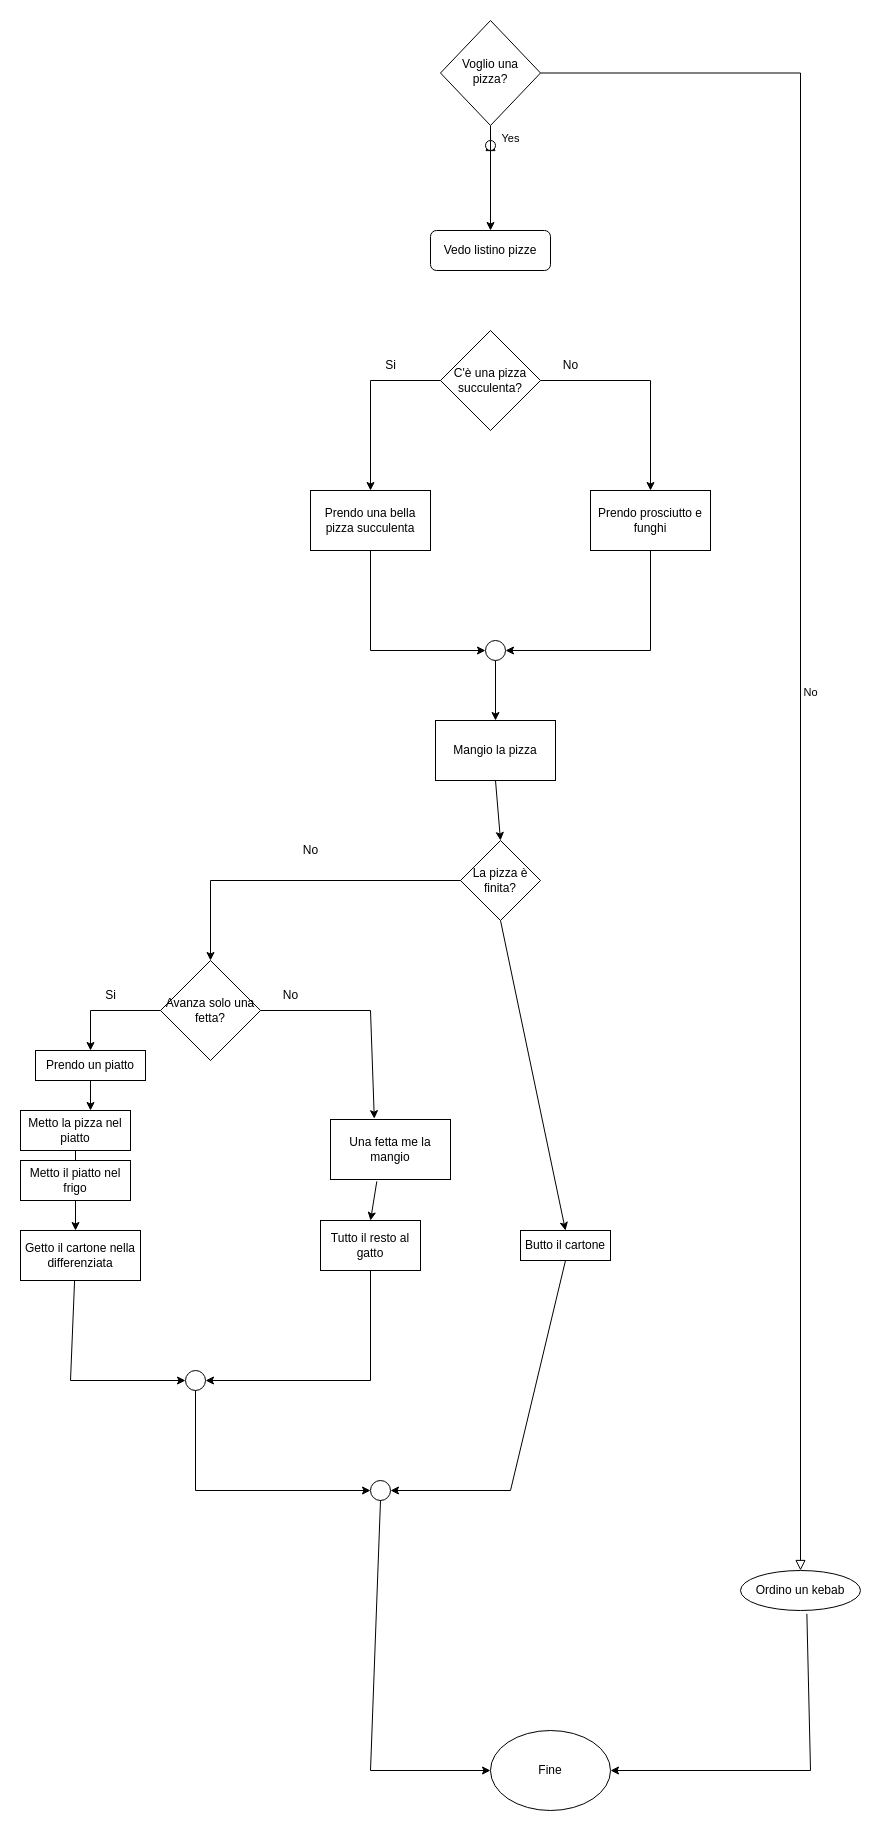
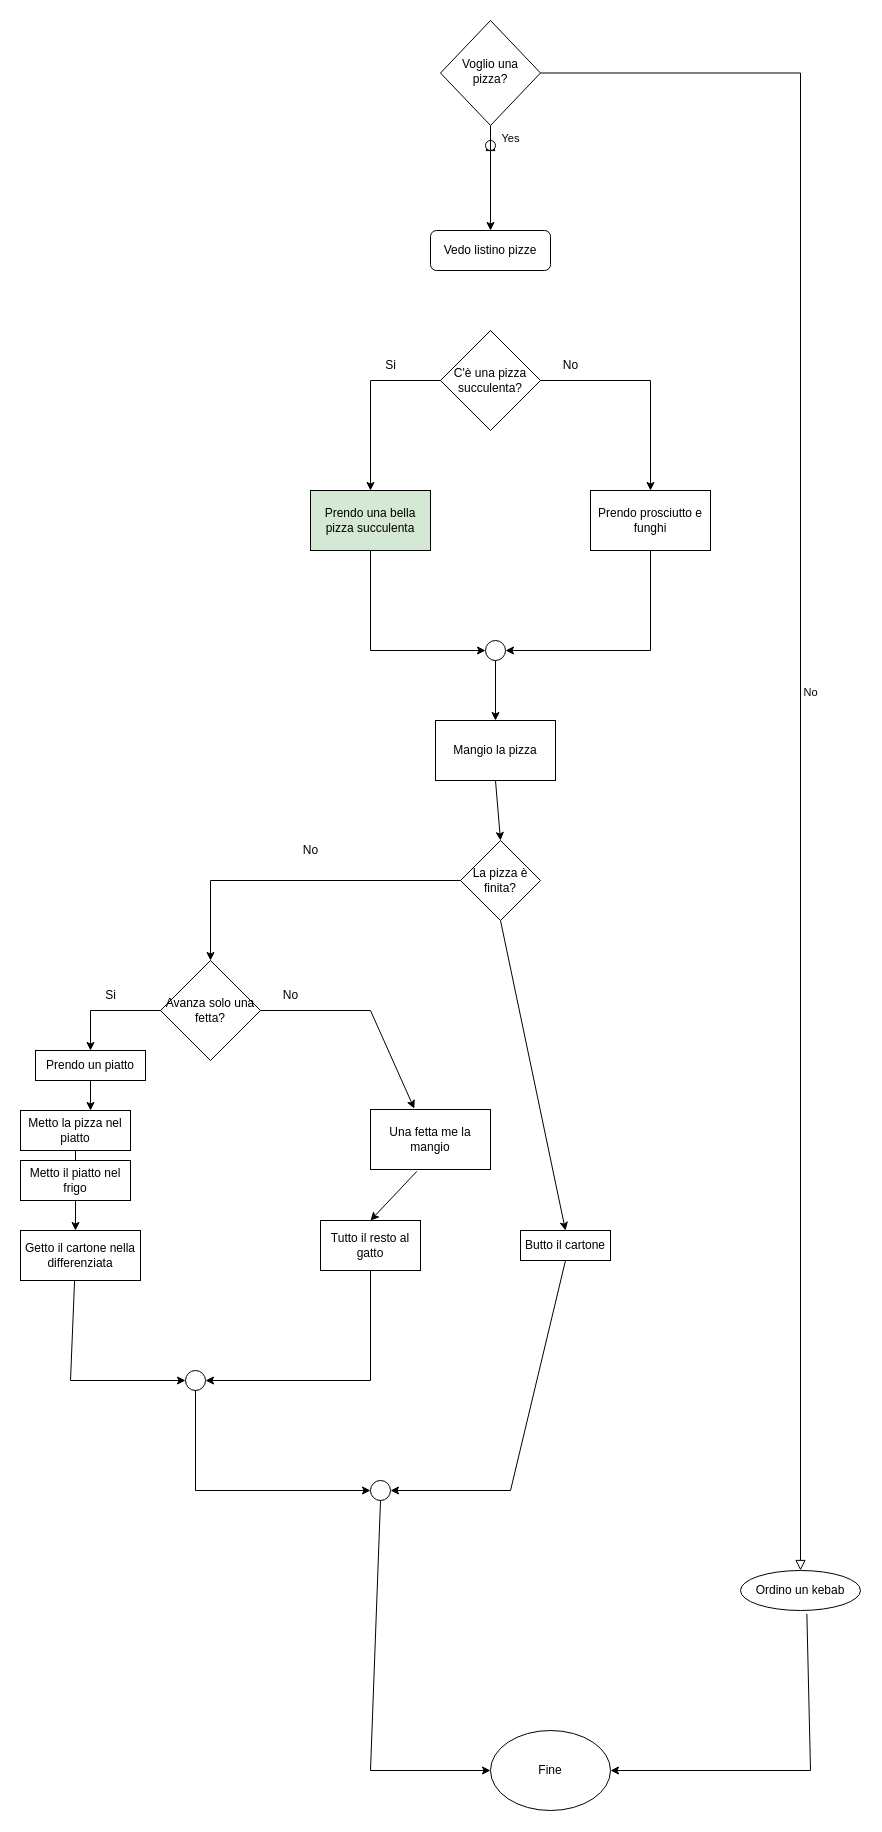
  <mxCell id="0" />
  <mxCell id="1" parent="0" />
  <mxCell id="2" value="Yes" style="rounded=0;html=1;jettySize=auto;orthogonalLoop=1;fontSize=11;endArrow=block;endFill=0;endSize=8;strokeWidth=1;shadow=0;labelBackgroundColor=none;edgeStyle=orthogonalEdgeStyle;" parent="1" source="4" edge="1"><mxGeometry y="20" relative="1" as="geometry"><mxPoint as="offset" /><mxPoint x="490" y="140" as="targetPoint" /></mxGeometry></mxCell>
  <mxCell id="3" value="No" style="edgeStyle=orthogonalEdgeStyle;rounded=0;html=1;jettySize=auto;orthogonalLoop=1;fontSize=11;endArrow=block;endFill=0;endSize=8;strokeWidth=1;shadow=0;labelBackgroundColor=none;" parent="1" source="4" target="5" edge="1"><mxGeometry y="10" relative="1" as="geometry"><mxPoint as="offset" /></mxGeometry></mxCell>
  <mxCell id="4" value="Voglio una pizza?" style="rhombus;whiteSpace=wrap;html=1;shadow=0;fontFamily=Helvetica;fontSize=12;align=center;strokeWidth=1;spacing=6;spacingTop=-4;" parent="1" vertex="1"><mxGeometry x="440" y="20" width="100" height="105" as="geometry" /></mxCell>
  <mxCell id="5" value="Ordino un kebab" style="ellipse;whiteSpace=wrap;html=1;fontSize=12;glass=0;strokeWidth=1;shadow=0;" parent="1" vertex="1"><mxGeometry x="740" y="1570" width="120" height="40" as="geometry" /></mxCell>
  <mxCell id="6" value="Vedo listino pizze" style="rounded=1;whiteSpace=wrap;html=1;fontSize=12;glass=0;strokeWidth=1;shadow=0;" parent="1" vertex="1"><mxGeometry x="430" y="230" width="120" height="40" as="geometry" /></mxCell>
  <mxCell id="7" value="" style="edgeStyle=none;orthogonalLoop=1;jettySize=auto;html=1;rounded=0;entryX=0.5;entryY=0;entryDx=0;entryDy=0;startArrow=none;" edge="1" parent="1" source="8" target="6"><mxGeometry width="80" relative="1" as="geometry"><mxPoint x="490" y="150" as="sourcePoint" /><mxPoint x="544" y="190" as="targetPoint" /></mxGeometry></mxCell>
  <mxCell id="8" value="" style="ellipse;whiteSpace=wrap;html=1;aspect=fixed;" vertex="1" parent="1"><mxGeometry x="485" y="140" width="10" height="10" as="geometry" /></mxCell>
  <mxCell id="9" value="" style="edgeStyle=none;orthogonalLoop=1;jettySize=auto;html=1;rounded=0;entryX=0.5;entryY=0;entryDx=0;entryDy=0;endArrow=none;" edge="1" parent="1" target="8"><mxGeometry width="80" relative="1" as="geometry"><mxPoint x="490" y="150" as="sourcePoint" /><mxPoint x="490" y="230" as="targetPoint" /></mxGeometry></mxCell>
  <mxCell id="10" value="C'è una pizza succulenta?" style="rhombus;whiteSpace=wrap;html=1;" vertex="1" parent="1"><mxGeometry x="440" y="330" width="100" height="100" as="geometry" /></mxCell>
  <mxCell id="11" value="" style="edgeStyle=none;orthogonalLoop=1;jettySize=auto;html=1;rounded=0;exitX=1;exitY=0.5;exitDx=0;exitDy=0;" edge="1" parent="1" source="10"><mxGeometry width="80" relative="1" as="geometry"><mxPoint x="550" y="380" as="sourcePoint" /><mxPoint x="650" y="490" as="targetPoint" /><Array as="points"><mxPoint x="650" y="380" /></Array></mxGeometry></mxCell>
  <mxCell id="12" value="" style="edgeStyle=none;orthogonalLoop=1;jettySize=auto;html=1;rounded=0;exitX=0;exitY=0.5;exitDx=0;exitDy=0;" edge="1" parent="1" source="10"><mxGeometry width="80" relative="1" as="geometry"><mxPoint x="380" y="350" as="sourcePoint" /><mxPoint x="370" y="490" as="targetPoint" /><Array as="points"><mxPoint x="370" y="380" /></Array></mxGeometry></mxCell>
  <mxCell id="13" value="Si" style="text;html=1;align=center;verticalAlign=middle;resizable=0;points=[];autosize=1;strokeColor=none;fillColor=none;" vertex="1" parent="1"><mxGeometry x="375" y="350" width="30" height="30" as="geometry" /></mxCell>
  <mxCell id="14" value="No" style="text;html=1;align=center;verticalAlign=middle;resizable=0;points=[];autosize=1;strokeColor=none;fillColor=none;" vertex="1" parent="1"><mxGeometry x="550" y="350" width="40" height="30" as="geometry" /></mxCell>
- <mxCell id="15" value="Prendo una bella pizza succulenta" style="whiteSpace=wrap;html=1;" vertex="1" parent="1"><mxGeometry x="310" y="490" width="120" height="60" as="geometry" /></mxCell>
+ <mxCell id="15" value="Prendo una bella pizza succulenta" style="whiteSpace=wrap;html=1;fillColor=#d5e8d4;" vertex="1" parent="1"><mxGeometry x="310" y="490" width="120" height="60" as="geometry" /></mxCell>
  <mxCell id="16" value="Prendo prosciutto e funghi" style="rounded=0;whiteSpace=wrap;html=1;" vertex="1" parent="1"><mxGeometry x="590" y="490" width="120" height="60" as="geometry" /></mxCell>
  <mxCell id="17" value="" style="edgeStyle=none;orthogonalLoop=1;jettySize=auto;html=1;rounded=0;exitX=0.5;exitY=1;exitDx=0;exitDy=0;" edge="1" parent="1" source="15" target="19"><mxGeometry width="80" relative="1" as="geometry"><mxPoint x="370" y="570" as="sourcePoint" /><mxPoint x="490" y="650" as="targetPoint" /><Array as="points"><mxPoint x="370" y="650" /></Array></mxGeometry></mxCell>
  <mxCell id="18" value="" style="edgeStyle=none;orthogonalLoop=1;jettySize=auto;html=1;rounded=0;exitX=0.5;exitY=1;exitDx=0;exitDy=0;" edge="1" parent="1" source="16" target="19"><mxGeometry width="80" relative="1" as="geometry"><mxPoint x="640" y="600" as="sourcePoint" /><mxPoint x="500" y="650" as="targetPoint" /><Array as="points"><mxPoint x="650" y="650" /></Array></mxGeometry></mxCell>
  <mxCell id="19" value="" style="ellipse;whiteSpace=wrap;html=1;aspect=fixed;" vertex="1" parent="1"><mxGeometry x="485" y="640" width="20" height="20" as="geometry" /></mxCell>
  <mxCell id="20" value="" style="edgeStyle=none;orthogonalLoop=1;jettySize=auto;html=1;rounded=0;exitX=0.5;exitY=1;exitDx=0;exitDy=0;" edge="1" parent="1" source="19"><mxGeometry width="80" relative="1" as="geometry"><mxPoint x="500" y="730" as="sourcePoint" /><mxPoint x="495" y="720" as="targetPoint" /><Array as="points" /></mxGeometry></mxCell>
  <mxCell id="21" value="Mangio la pizza" style="rounded=0;whiteSpace=wrap;html=1;" vertex="1" parent="1"><mxGeometry x="435" y="720" width="120" height="60" as="geometry" /></mxCell>
  <mxCell id="22" value="" style="edgeStyle=none;orthogonalLoop=1;jettySize=auto;html=1;rounded=0;exitX=0.5;exitY=1;exitDx=0;exitDy=0;entryX=0.5;entryY=0;entryDx=0;entryDy=0;" edge="1" parent="1" source="21" target="39"><mxGeometry width="80" relative="1" as="geometry"><mxPoint x="500" y="790" as="sourcePoint" /><mxPoint x="490" y="830" as="targetPoint" /><Array as="points" /></mxGeometry></mxCell>
  <mxCell id="23" value="Avanza solo una fetta?" style="rhombus;whiteSpace=wrap;html=1;" vertex="1" parent="1"><mxGeometry x="160" y="960" width="100" height="100" as="geometry" /></mxCell>
  <mxCell id="24" value="" style="edgeStyle=none;orthogonalLoop=1;jettySize=auto;html=1;rounded=0;exitX=1;exitY=0.5;exitDx=0;exitDy=0;entryX=0.365;entryY=-0.014;entryDx=0;entryDy=0;entryPerimeter=0;" edge="1" parent="1" source="23" target="29"><mxGeometry width="80" relative="1" as="geometry"><mxPoint x="270" y="1010" as="sourcePoint" /><mxPoint x="370.04" y="1117.48" as="targetPoint" /><Array as="points"><mxPoint x="370" y="1010" /></Array></mxGeometry></mxCell>
  <mxCell id="25" value="" style="edgeStyle=none;orthogonalLoop=1;jettySize=auto;html=1;rounded=0;exitX=0;exitY=0.5;exitDx=0;exitDy=0;entryX=0.5;entryY=0;entryDx=0;entryDy=0;" edge="1" parent="1" source="23" target="28"><mxGeometry width="80" relative="1" as="geometry"><mxPoint x="100" y="980" as="sourcePoint" /><mxPoint y="1120" as="targetPoint" x="90" /><Array as="points"><mxPoint y="1010" x="90" /></Array></mxGeometry></mxCell>
  <mxCell id="26" value="Si" style="text;html=1;align=center;verticalAlign=middle;resizable=0;points=[];autosize=1;strokeColor=none;fillColor=none;" vertex="1" parent="1"><mxGeometry x="95" y="980" width="30" height="30" as="geometry" /></mxCell>
  <mxCell id="27" value="No" style="text;html=1;align=center;verticalAlign=middle;resizable=0;points=[];autosize=1;strokeColor=none;fillColor=none;" vertex="1" parent="1"><mxGeometry x="270" y="980" width="40" height="30" as="geometry" /></mxCell>
  <mxCell id="28" value="Prendo un piatto" style="whiteSpace=wrap;html=1;" vertex="1" parent="1"><mxGeometry x="35" y="1050" width="110" height="30" as="geometry" /></mxCell>
- <mxCell id="29" value="Una fetta me la mangio" style="rounded=0;whiteSpace=wrap;html=1;" vertex="1" parent="1"><mxGeometry x="330" y="1119" width="120" height="60" as="geometry" /></mxCell>
+ <mxCell id="29" value="Una fetta me la mangio" style="rounded=0;whiteSpace=wrap;html=1;" vertex="1" parent="1"><mxGeometry x="370" y="1109" width="120" height="60" as="geometry" /></mxCell>
  <mxCell id="30" value="" style="edgeStyle=none;orthogonalLoop=1;jettySize=auto;html=1;rounded=0;exitX=0.451;exitY=0.983;exitDx=0;exitDy=0;exitPerimeter=0;" edge="1" parent="1" source="38" target="32"><mxGeometry width="80" relative="1" as="geometry"><mxPoint x="70" y="1340" as="sourcePoint" /><mxPoint x="190" y="1380" as="targetPoint" /><Array as="points"><mxPoint x="70" y="1380" /></Array></mxGeometry></mxCell>
  <mxCell id="31" value="" style="edgeStyle=none;orthogonalLoop=1;jettySize=auto;html=1;rounded=0;exitX=0.5;exitY=1;exitDx=0;exitDy=0;exitPerimeter=0;" edge="1" parent="1" source="47" target="32"><mxGeometry width="80" relative="1" as="geometry"><mxPoint x="370" y="1280" as="sourcePoint" /><mxPoint x="220" y="1280" as="targetPoint" /><Array as="points"><mxPoint x="370" y="1380" /></Array></mxGeometry></mxCell>
  <mxCell id="32" value="" style="ellipse;whiteSpace=wrap;html=1;aspect=fixed;" vertex="1" parent="1"><mxGeometry x="185" y="1370" width="20" height="20" as="geometry" /></mxCell>
  <mxCell id="33" value="" style="edgeStyle=none;orthogonalLoop=1;jettySize=auto;html=1;rounded=0;exitX=0.5;exitY=1;exitDx=0;exitDy=0;" edge="1" parent="1" source="28"><mxGeometry width="80" relative="1" as="geometry"><mxPoint y="1110" as="sourcePoint" x="90" /><mxPoint y="1110" as="targetPoint" x="90" /><Array as="points" /></mxGeometry></mxCell>
  <mxCell id="34" value="Metto la pizza nel piatto" style="whiteSpace=wrap;html=1;" vertex="1" parent="1"><mxGeometry x="20" y="1110" width="110" height="40" as="geometry" /></mxCell>
  <mxCell id="35" value="" style="edgeStyle=none;orthogonalLoop=1;jettySize=auto;html=1;rounded=0;exitX=0.5;exitY=1;exitDx=0;exitDy=0;" edge="1" parent="1" source="34"><mxGeometry width="80" relative="1" as="geometry"><mxPoint x="70" y="1190" as="sourcePoint" /><mxPoint x="75" y="1170" as="targetPoint" /><Array as="points" /></mxGeometry></mxCell>
  <mxCell id="36" value="Metto il piatto nel frigo" style="whiteSpace=wrap;html=1;" vertex="1" parent="1"><mxGeometry x="20" y="1160" width="110" height="40" as="geometry" /></mxCell>
  <mxCell id="37" value="" style="edgeStyle=none;orthogonalLoop=1;jettySize=auto;html=1;rounded=0;exitX=0.5;exitY=1;exitDx=0;exitDy=0;" edge="1" parent="1" source="36"><mxGeometry width="80" relative="1" as="geometry"><mxPoint x="80" y="1210" as="sourcePoint" /><mxPoint x="75" y="1230" as="targetPoint" /><Array as="points" /></mxGeometry></mxCell>
  <mxCell id="38" value="Getto il cartone nella differenziata" style="whiteSpace=wrap;html=1;" vertex="1" parent="1"><mxGeometry x="20" y="1230" width="120" height="50" as="geometry" /></mxCell>
  <mxCell id="39" value="La pizza è finita?" style="rhombus;whiteSpace=wrap;html=1;" vertex="1" parent="1"><mxGeometry x="460" y="840" width="80" height="80" as="geometry" /></mxCell>
  <mxCell id="40" value="" style="edgeStyle=none;orthogonalLoop=1;jettySize=auto;html=1;rounded=0;entryX=0.5;entryY=0;entryDx=0;entryDy=0;" edge="1" parent="1" source="39" target="23"><mxGeometry width="80" relative="1" as="geometry"><mxPoint x="360" y="850" as="sourcePoint" /><mxPoint x="440" y="850" as="targetPoint" /><Array as="points"><mxPoint x="210" y="880" /></Array></mxGeometry></mxCell>
  <mxCell id="41" value="No" style="text;html=1;align=center;verticalAlign=middle;resizable=0;points=[];autosize=1;strokeColor=none;fillColor=none;" vertex="1" parent="1"><mxGeometry x="290" y="835" width="40" height="30" as="geometry" /></mxCell>
  <mxCell id="42" value="" style="edgeStyle=none;orthogonalLoop=1;jettySize=auto;html=1;rounded=0;exitX=0.5;exitY=1;exitDx=0;exitDy=0;entryX=0.5;entryY=0;entryDx=0;entryDy=0;" edge="1" parent="1" source="39" target="44"><mxGeometry width="80" relative="1" as="geometry"><mxPoint x="520" y="960" as="sourcePoint" /><mxPoint x="500" y="1230" as="targetPoint" /><Array as="points" /></mxGeometry></mxCell>
  <mxCell id="43" value="" style="edgeStyle=none;orthogonalLoop=1;jettySize=auto;html=1;rounded=0;exitX=0.5;exitY=1;exitDx=0;exitDy=0;entryX=0;entryY=0.5;entryDx=0;entryDy=0;" edge="1" parent="1" source="32" target="46"><mxGeometry width="80" relative="1" as="geometry"><mxPoint x="250" y="1580" as="sourcePoint" /><mxPoint x="360" y="1490" as="targetPoint" /><Array as="points"><mxPoint x="195" y="1490" /></Array></mxGeometry></mxCell>
  <mxCell id="44" value="Butto il cartone" style="whiteSpace=wrap;html=1;" vertex="1" parent="1"><mxGeometry x="520" y="1230" width="90" height="30" as="geometry" /></mxCell>
  <mxCell id="45" value="" style="edgeStyle=none;orthogonalLoop=1;jettySize=auto;html=1;rounded=0;exitX=0.5;exitY=1;exitDx=0;exitDy=0;" edge="1" parent="1" source="44" target="46"><mxGeometry width="80" relative="1" as="geometry"><mxPoint x="500" y="1310" as="sourcePoint" /><mxPoint x="390" y="1490" as="targetPoint" /><Array as="points"><mxPoint x="510" y="1490" /></Array></mxGeometry></mxCell>
  <mxCell id="46" value="" style="ellipse;whiteSpace=wrap;html=1;aspect=fixed;" vertex="1" parent="1"><mxGeometry x="370" y="1480" width="20" height="20" as="geometry" /></mxCell>
  <mxCell id="47" value="Tutto il resto al gatto" style="whiteSpace=wrap;html=1;" vertex="1" parent="1"><mxGeometry x="320" y="1220" width="100" height="50" as="geometry" /></mxCell>
  <mxCell id="48" value="" style="edgeStyle=none;orthogonalLoop=1;jettySize=auto;html=1;rounded=0;exitX=0.386;exitY=1.031;exitDx=0;exitDy=0;exitPerimeter=0;entryX=0.5;entryY=0;entryDx=0;entryDy=0;" edge="1" parent="1" source="29" target="47"><mxGeometry width="80" relative="1" as="geometry"><mxPoint x="390" y="1190" as="sourcePoint" /><mxPoint x="470" y="1190" as="targetPoint" /><Array as="points" /></mxGeometry></mxCell>
  <mxCell id="49" value="" style="edgeStyle=none;orthogonalLoop=1;jettySize=auto;html=1;rounded=0;exitX=0.5;exitY=1;exitDx=0;exitDy=0;" edge="1" parent="1" source="46" target="50"><mxGeometry width="80" relative="1" as="geometry"><mxPoint x="370" y="1670" as="sourcePoint" /><mxPoint x="550" y="1770" as="targetPoint" /><Array as="points"><mxPoint x="370" y="1770" /></Array></mxGeometry></mxCell>
  <mxCell id="50" value="Fine" style="ellipse;whiteSpace=wrap;html=1;" vertex="1" parent="1"><mxGeometry x="490" y="1730" width="120" height="80" as="geometry" /></mxCell>
  <mxCell id="51" value="" style="edgeStyle=none;orthogonalLoop=1;jettySize=auto;html=1;rounded=0;exitX=0.553;exitY=1.083;exitDx=0;exitDy=0;exitPerimeter=0;entryX=1;entryY=0.5;entryDx=0;entryDy=0;" edge="1" parent="1" source="5" target="50"><mxGeometry width="80" relative="1" as="geometry"><mxPoint x="790" y="1710" as="sourcePoint" /><mxPoint x="870" y="1710" as="targetPoint" /><Array as="points"><mxPoint x="810" y="1770" /></Array></mxGeometry></mxCell>
